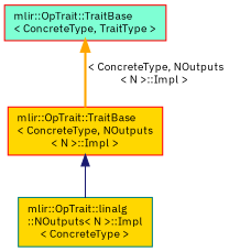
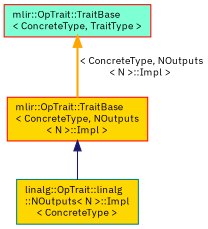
  digraph {
    fontname="IBM Plex Sans"
    node [color=red fillcolor=gold fontname="IBM Plex Sans" fontsize=10 shape=record style=filled]
    edge [dir=back fontname="IBM Plex Sans" fontsize=10 labelfontname=Helvetica labelfontsize=10]
-   n1 [color=teal fontcolor=black height=0.2 label="mlir::OpTrait::linalg\l::NOutputs\< N \>::Impl\l\< ConcreteType \>" width=0.4]
+   n1 [color=teal fontcolor=black height=0.2 label="linalg::OpTrait::linalg\l::NOutputs\< N \>::Impl\l\< ConcreteType \>" width=0.4]
    n2 [height=0.2 label="mlir::OpTrait::TraitBase\l\< ConcreteType, NOutputs\l\< N \>::Impl \>" width=0.4]
    n3 [height=0.2 label="mlir::OpTrait::TraitBase\l\< ConcreteType, TraitType \>" width=0.4 fillcolor=aquamarine]
    n2 -> n1 [color=midnightblue style=solid]
    n3 -> n2 [color=orange label=" \< ConcreteType, NOutputs\l\< N \>::Impl \>" style=bold]
  }
